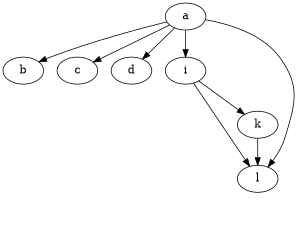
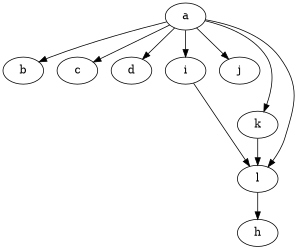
  digraph {
    a
    b
    c
    d
    i
+   j
    k
    l
+   h
    a -> b
    a -> c
    a -> d
    a -> i
-   i -> k
+   a -> j
+   a -> k
    a -> l
    i -> l
    k -> l
+   l -> h
  }
